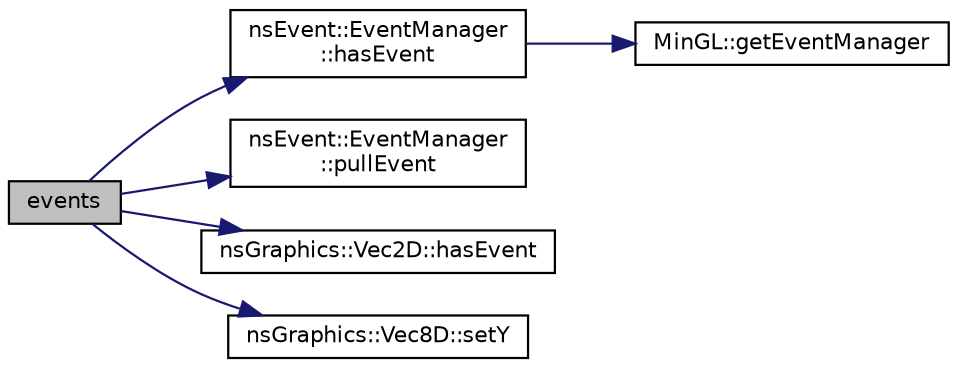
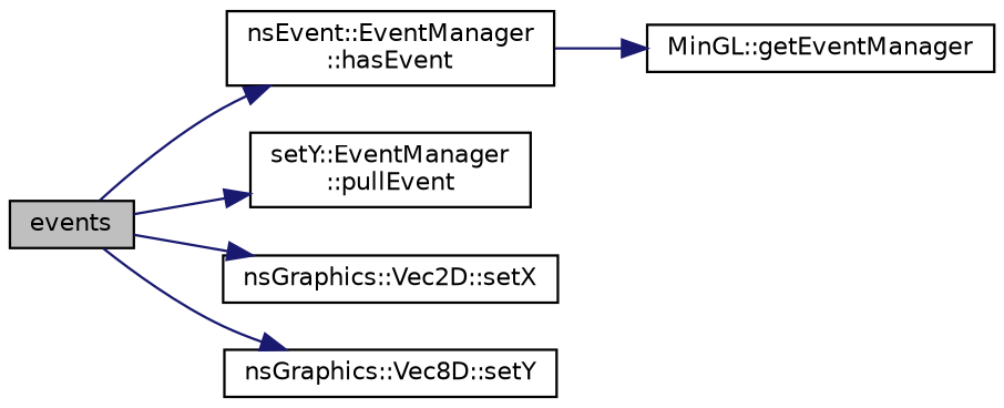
  digraph {
    rankdir=LR
    node [color=black fillcolor=white fontname=Helvetica fontsize=10 shape=record style=filled]
    edge [color=midnightblue fontname=Helvetica fontsize=10 labelfontname=Helvetica labelfontsize=10 style=solid]
    n1 [fillcolor=grey75 fontcolor=black height=0.2 label=events width=0.4]
    n2 [height=0.2 label="nsEvent::EventManager\l::hasEvent" width=0.4]
-   n3 [height=0.2 label="nsEvent::EventManager\l::pullEvent" width=0.4]
-   n4 [height=0.2 label="nsGraphics::Vec2D::hasEvent" width=0.4]
+   n3 [height=0.2 label="setY::EventManager\l::pullEvent" width=0.4]
+   n4 [height=0.2 label="nsGraphics::Vec2D::setX" width=0.4]
    n5 [height=0.2 label="nsGraphics::Vec8D::setY" width=0.4]
    n6 [height=0.2 label="MinGL::getEventManager" width=0.4]
    n1 -> n2
    n1 -> n3
    n1 -> n4
    n1 -> n5
    n2 -> n6
  }
